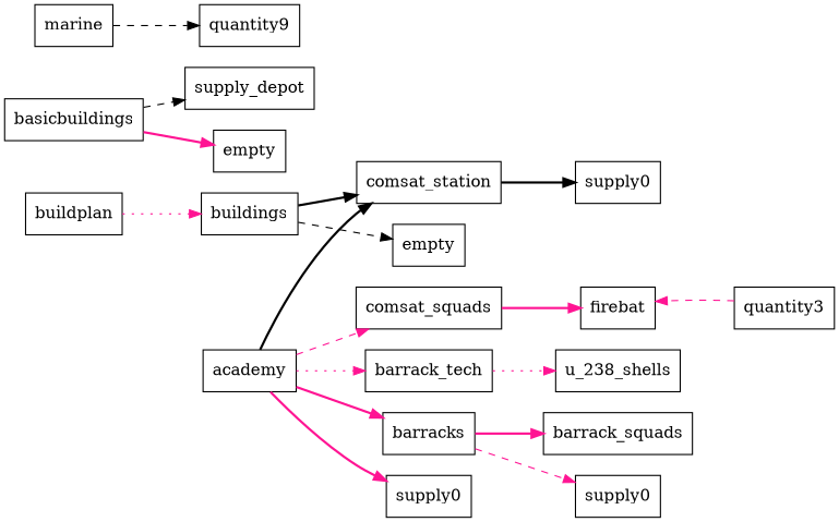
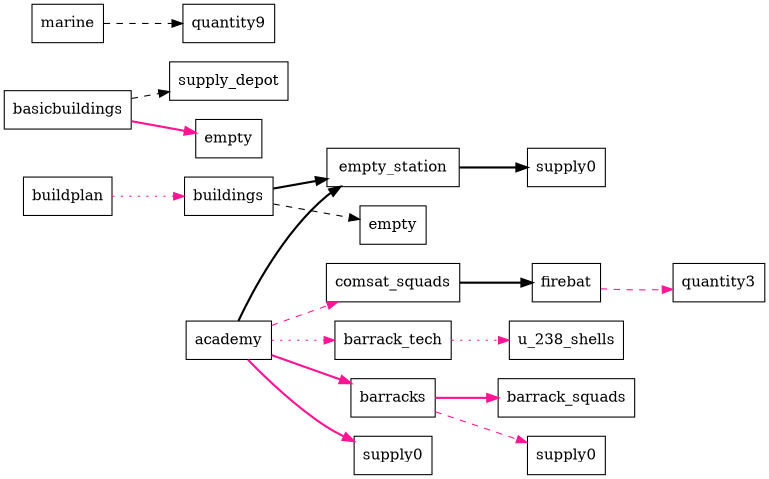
  digraph {
    ordering=out
    rankdir=LR
    node [shape=rectangle]
    edge [color=deeppink style=bold]
    n1 [label=buildplan]
    n2 [label=buildings]
-   n3 [label=comsat_station]
+   n3 [label=empty_station]
    n4 [label=empty]
    n5 [label=basicbuildings]
    n6 [label=supply_depot]
    n7 [label=empty]
    n8 [label=supply0]
    n9 [label=academy]
    n10 [label=comsat_squads]
    n11 [label=barrack_tech]
    n12 [label=barracks]
    n13 [label=supply0]
    n14 [label=firebat]
    n15 [label=u_238_shells]
    n16 [label=barrack_squads]
    n17 [label=supply0]
    n18 [label=quantity3]
    n19 [label=marine]
    n20 [label=quantity9]
    n1 -> n2 [style=dotted]
    n2 -> n3 [color=black]
    n2 -> n4 [color=black style=dashed]
    n3 -> n8 [color=black]
    n5 -> n6 [color=black style=dashed]
    n5 -> n7
    n9 -> n3 [color=black]
    n9 -> n10 [style=dashed]
    n9 -> n11 [style=dotted]
    n9 -> n12
    n9 -> n13
-   n10 -> n14
+   n10 -> n14 [color=black]
    n11 -> n15 [style=dotted]
    n12 -> n16
    n12 -> n17 [style=dashed]
-   n18 -> n14 [style=dashed]
+   n14 -> n18 [style=dashed]
    n19 -> n20 [color=black style=dashed]
  }
